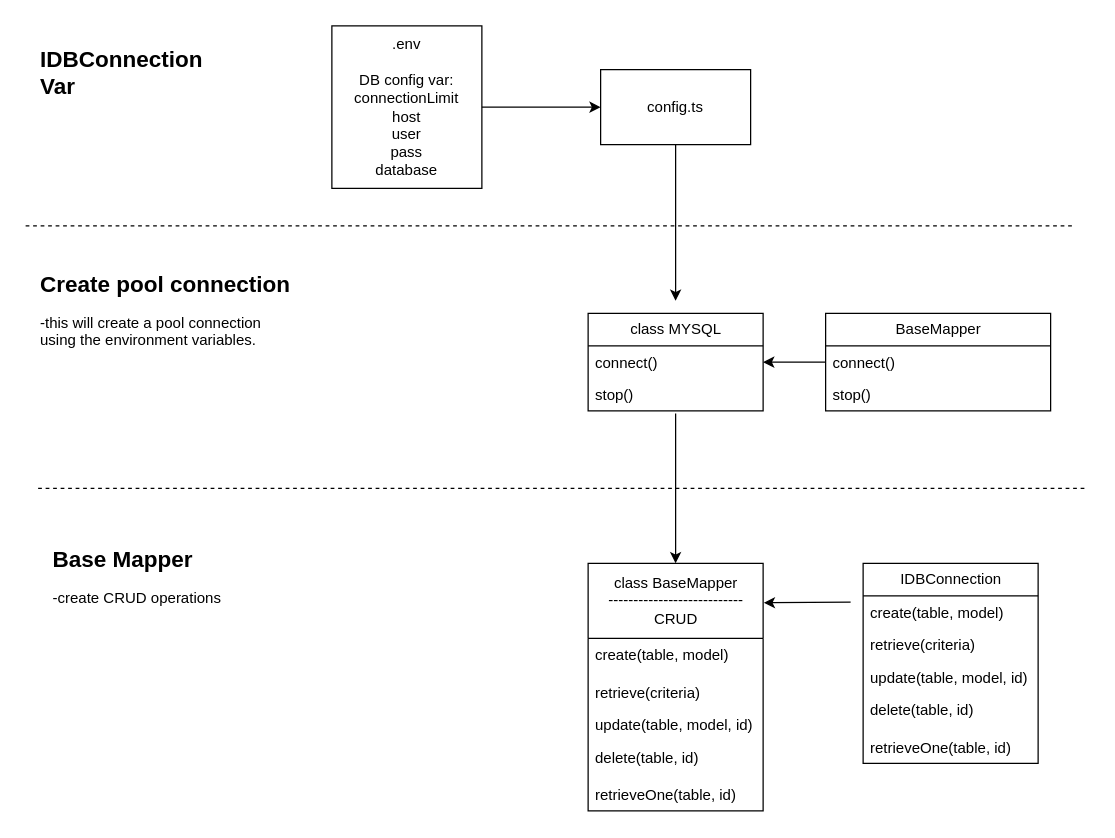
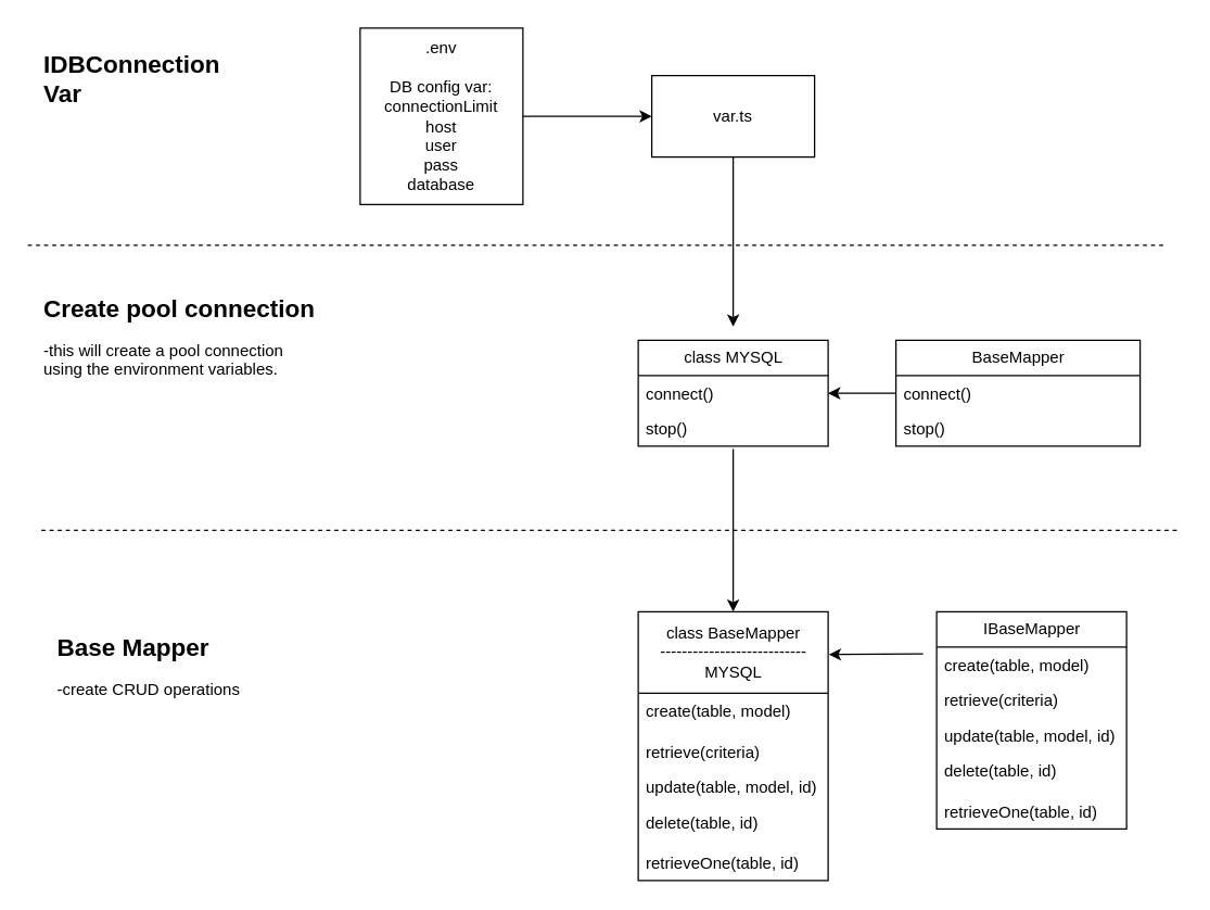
  <mxCell id="0" />
  <mxCell id="1" parent="0" />
  <mxCell id="2" value=".env&lt;div&gt;&lt;br&gt;&lt;/div&gt;&lt;div&gt;DB config var:&lt;/div&gt;&lt;div&gt;connectionLimit&lt;/div&gt;&lt;div&gt;host&lt;/div&gt;&lt;div&gt;user&lt;/div&gt;&lt;div&gt;pass&lt;/div&gt;&lt;div&gt;database&lt;/div&gt;" style="rounded=0;whiteSpace=wrap;html=1;" vertex="1" parent="1"><mxGeometry x="265" y="20" width="120" height="130" as="geometry" /></mxCell>
  <mxCell id="3" value="" style="endArrow=classic;html=1;rounded=0;exitX=1;exitY=0.5;exitDx=0;exitDy=0;entryX=0;entryY=0.5;entryDx=0;entryDy=0;" edge="1" parent="1" source="2"><mxGeometry width="50" height="50" relative="1" as="geometry"><mxPoint x="465" y="350" as="sourcePoint" /><mxPoint x="480" y="85" as="targetPoint" /></mxGeometry></mxCell>
  <mxCell id="4" value="" style="endArrow=classic;html=1;rounded=0;exitX=0.5;exitY=1;exitDx=0;exitDy=0;" edge="1" parent="1"><mxGeometry width="50" height="50" relative="1" as="geometry"><mxPoint x="540" y="115" as="sourcePoint" /><mxPoint x="540" y="240" as="targetPoint" /></mxGeometry></mxCell>
  <mxCell id="5" value="" style="endArrow=classic;html=1;rounded=0;" edge="1" parent="1"><mxGeometry width="50" height="50" relative="1" as="geometry"><mxPoint x="540" y="330" as="sourcePoint" /><mxPoint x="540" y="450" as="targetPoint" /></mxGeometry></mxCell>
  <mxCell id="6" value="" style="endArrow=none;dashed=1;html=1;rounded=0;" edge="1" parent="1"><mxGeometry width="50" height="50" relative="1" as="geometry"><mxPoint y="180" as="sourcePoint" x="20" /><mxPoint x="860" y="180" as="targetPoint" /><Array as="points"><mxPoint x="400" y="180" /></Array></mxGeometry></mxCell>
  <mxCell id="7" value="&lt;h1 style=&quot;margin-top: 0px; font-size: 18px;&quot;&gt;IDBConnection Var&lt;/h1&gt;" style="text;html=1;whiteSpace=wrap;overflow=hidden;rounded=0;" vertex="1" parent="1"><mxGeometry x="30" y="30" width="150" height="90" as="geometry" /></mxCell>
  <mxCell id="8" value="" style="endArrow=none;dashed=1;html=1;rounded=0;" edge="1" parent="1"><mxGeometry width="50" height="50" relative="1" as="geometry"><mxPoint x="30" y="390" as="sourcePoint" /><mxPoint x="870" y="390" as="targetPoint" /><Array as="points" /></mxGeometry></mxCell>
  <mxCell id="9" value="&lt;h1 style=&quot;margin-top: 0px; font-size: 18px;&quot;&gt;Create pool connection&lt;/h1&gt;&lt;div&gt;-this will create a pool connection using the environment variables.&lt;/div&gt;&lt;div&gt;&lt;br&gt;&lt;/div&gt;" style="text;html=1;whiteSpace=wrap;overflow=hidden;rounded=0;" vertex="1" parent="1"><mxGeometry x="30" y="210" width="210" height="90" as="geometry" /></mxCell>
- <mxCell id="10" value="config.ts" style="rounded=0;whiteSpace=wrap;html=1;" vertex="1" parent="1"><mxGeometry x="480" y="55" width="120" height="60" as="geometry" /></mxCell>
+ <mxCell id="10" value="var.ts" style="rounded=0;whiteSpace=wrap;html=1;" vertex="1" parent="1"><mxGeometry x="480" y="55" width="120" height="60" as="geometry" /></mxCell>
  <mxCell id="11" value="class MYSQL" style="swimlane;fontStyle=0;childLayout=stackLayout;horizontal=1;startSize=26;fillColor=none;horizontalStack=0;resizeParent=1;resizeParentMax=0;resizeLast=0;collapsible=1;marginBottom=0;html=1;" vertex="1" parent="1"><mxGeometry x="470" y="250" width="140" height="78" as="geometry" /></mxCell>
  <mxCell id="12" value="connect()" style="text;strokeColor=none;fillColor=none;align=left;verticalAlign=top;spacingLeft=4;spacingRight=4;overflow=hidden;rotatable=0;points=[[0,0.5],[1,0.5]];portConstraint=eastwest;whiteSpace=wrap;html=1;" vertex="1" parent="11"><mxGeometry y="26" width="140" height="26" as="geometry" /></mxCell>
  <mxCell id="13" value="stop()" style="text;strokeColor=none;fillColor=none;align=left;verticalAlign=top;spacingLeft=4;spacingRight=4;overflow=hidden;rotatable=0;points=[[0,0.5],[1,0.5]];portConstraint=eastwest;whiteSpace=wrap;html=1;" vertex="1" parent="11"><mxGeometry y="52" width="140" height="26" as="geometry" /></mxCell>
  <mxCell id="14" value="BaseMapper" style="swimlane;fontStyle=0;childLayout=stackLayout;horizontal=1;startSize=26;fillColor=none;horizontalStack=0;resizeParent=1;resizeParentMax=0;resizeLast=0;collapsible=1;marginBottom=0;html=1;" vertex="1" parent="1"><mxGeometry x="660" y="250" width="180" height="78" as="geometry" /></mxCell>
  <mxCell id="15" value="connect()" style="text;strokeColor=none;fillColor=none;align=left;verticalAlign=top;spacingLeft=4;spacingRight=4;overflow=hidden;rotatable=0;points=[[0,0.5],[1,0.5]];portConstraint=eastwest;whiteSpace=wrap;html=1;" vertex="1" parent="14"><mxGeometry y="26" width="180" height="26" as="geometry" /></mxCell>
  <mxCell id="16" value="stop()" style="text;strokeColor=none;fillColor=none;align=left;verticalAlign=top;spacingLeft=4;spacingRight=4;overflow=hidden;rotatable=0;points=[[0,0.5],[1,0.5]];portConstraint=eastwest;whiteSpace=wrap;html=1;" vertex="1" parent="14"><mxGeometry y="52" width="180" height="26" as="geometry" /></mxCell>
  <mxCell id="17" value="" style="endArrow=classic;html=1;rounded=0;exitX=0;exitY=0.5;exitDx=0;exitDy=0;entryX=1;entryY=0.5;entryDx=0;entryDy=0;" edge="1" parent="1" source="15" target="12"><mxGeometry width="50" height="50" relative="1" as="geometry"><mxPoint x="420" y="360" as="sourcePoint" /><mxPoint x="470" y="310" as="targetPoint" /></mxGeometry></mxCell>
- <mxCell id="18" value="class BaseMapper&lt;div&gt;---------------------------&lt;/div&gt;&lt;div&gt;CRUD&lt;/div&gt;" style="swimlane;fontStyle=0;childLayout=stackLayout;horizontal=1;startSize=60;fillColor=none;horizontalStack=0;resizeParent=1;resizeParentMax=0;resizeLast=0;collapsible=1;marginBottom=0;html=1;" vertex="1" parent="1"><mxGeometry x="470" y="450" width="140" height="198" as="geometry" /></mxCell>
+ <mxCell id="18" value="class BaseMapper&lt;div&gt;---------------------------&lt;/div&gt;&lt;div&gt;MYSQL&lt;/div&gt;" style="swimlane;fontStyle=0;childLayout=stackLayout;horizontal=1;startSize=60;fillColor=none;horizontalStack=0;resizeParent=1;resizeParentMax=0;resizeLast=0;collapsible=1;marginBottom=0;html=1;" vertex="1" parent="1"><mxGeometry x="470" y="450" width="140" height="198" as="geometry" /></mxCell>
  <mxCell id="19" value="create(table, model)" style="text;strokeColor=none;fillColor=none;align=left;verticalAlign=top;spacingLeft=4;spacingRight=4;overflow=hidden;rotatable=0;points=[[0,0.5],[1,0.5]];portConstraint=eastwest;whiteSpace=wrap;html=1;" vertex="1" parent="18"><mxGeometry y="60" width="140" height="30" as="geometry" /></mxCell>
  <mxCell id="20" value="retrieve(criteria)" style="text;strokeColor=none;fillColor=none;align=left;verticalAlign=top;spacingLeft=4;spacingRight=4;overflow=hidden;rotatable=0;points=[[0,0.5],[1,0.5]];portConstraint=eastwest;whiteSpace=wrap;html=1;" vertex="1" parent="18"><mxGeometry y="90" width="140" height="26" as="geometry" /></mxCell>
  <mxCell id="21" value="update(table, model, id)" style="text;strokeColor=none;fillColor=none;align=left;verticalAlign=top;spacingLeft=4;spacingRight=4;overflow=hidden;rotatable=0;points=[[0,0.5],[1,0.5]];portConstraint=eastwest;whiteSpace=wrap;html=1;" vertex="1" parent="18"><mxGeometry y="116" width="140" height="26" as="geometry" /></mxCell>
  <mxCell id="22" value="&lt;div&gt;delete(table, id)&lt;/div&gt;" style="text;strokeColor=none;fillColor=none;align=left;verticalAlign=top;spacingLeft=4;spacingRight=4;overflow=hidden;rotatable=0;points=[[0,0.5],[1,0.5]];portConstraint=eastwest;whiteSpace=wrap;html=1;" vertex="1" parent="18"><mxGeometry y="142" width="140" height="30" as="geometry" /></mxCell>
  <mxCell id="23" value="retrieveOne(table, id)" style="text;strokeColor=none;fillColor=none;align=left;verticalAlign=top;spacingLeft=4;spacingRight=4;overflow=hidden;rotatable=0;points=[[0,0.5],[1,0.5]];portConstraint=eastwest;whiteSpace=wrap;html=1;" vertex="1" parent="18"><mxGeometry y="172" width="140" height="26" as="geometry" /></mxCell>
  <mxCell id="24" value="" style="endArrow=classic;html=1;rounded=0;entryX=1.004;entryY=0.159;entryDx=0;entryDy=0;entryPerimeter=0;" edge="1" parent="1" target="18"><mxGeometry width="50" height="50" relative="1" as="geometry"><mxPoint x="680" y="481" as="sourcePoint" /><mxPoint x="620" y="299" as="targetPoint" /><Array as="points" /></mxGeometry></mxCell>
- <mxCell id="25" value="&lt;h1 style=&quot;margin-top: 0px; font-size: 18px;&quot;&gt;Base Mapper&amp;nbsp;&lt;/h1&gt;&lt;div&gt;-create CRUD operations&lt;/div&gt;" style="text;html=1;whiteSpace=wrap;overflow=hidden;rounded=0;" vertex="1" parent="1"><mxGeometry x="40" y="430" width="210" height="90" as="geometry" /></mxCell>
- <mxCell id="26" value="IDBConnection" style="swimlane;fontStyle=0;childLayout=stackLayout;horizontal=1;startSize=26;fillColor=none;horizontalStack=0;resizeParent=1;resizeParentMax=0;resizeLast=0;collapsible=1;marginBottom=0;html=1;" vertex="1" parent="1"><mxGeometry x="690" y="450" width="140" height="160" as="geometry" /></mxCell>
+ <mxCell id="25" value="&lt;h1 style=&quot;margin-top: 0px; font-size: 18px;&quot;&gt;Base Mapper&amp;nbsp;&lt;/h1&gt;&lt;div&gt;-create CRUD operations&lt;/div&gt;" style="text;html=1;whiteSpace=wrap;overflow=hidden;rounded=0;" vertex="1" parent="1"><mxGeometry x="40" y="460" width="210" height="90" as="geometry" /></mxCell>
+ <mxCell id="26" value="IBaseMapper" style="swimlane;fontStyle=0;childLayout=stackLayout;horizontal=1;startSize=26;fillColor=none;horizontalStack=0;resizeParent=1;resizeParentMax=0;resizeLast=0;collapsible=1;marginBottom=0;html=1;" vertex="1" parent="1"><mxGeometry x="690" y="450" width="140" height="160" as="geometry" /></mxCell>
  <mxCell id="27" value="create(table, model)" style="text;strokeColor=none;fillColor=none;align=left;verticalAlign=top;spacingLeft=4;spacingRight=4;overflow=hidden;rotatable=0;points=[[0,0.5],[1,0.5]];portConstraint=eastwest;whiteSpace=wrap;html=1;" vertex="1" parent="26"><mxGeometry y="26" width="140" height="26" as="geometry" /></mxCell>
  <mxCell id="28" value="retrieve(criteria)" style="text;strokeColor=none;fillColor=none;align=left;verticalAlign=top;spacingLeft=4;spacingRight=4;overflow=hidden;rotatable=0;points=[[0,0.5],[1,0.5]];portConstraint=eastwest;whiteSpace=wrap;html=1;" vertex="1" parent="26"><mxGeometry y="52" width="140" height="26" as="geometry" /></mxCell>
  <mxCell id="29" value="update(table, model, id)" style="text;strokeColor=none;fillColor=none;align=left;verticalAlign=top;spacingLeft=4;spacingRight=4;overflow=hidden;rotatable=0;points=[[0,0.5],[1,0.5]];portConstraint=eastwest;whiteSpace=wrap;html=1;" vertex="1" parent="26"><mxGeometry y="78" width="140" height="26" as="geometry" /></mxCell>
  <mxCell id="30" value="&lt;div&gt;delete(table, id)&lt;/div&gt;" style="text;strokeColor=none;fillColor=none;align=left;verticalAlign=top;spacingLeft=4;spacingRight=4;overflow=hidden;rotatable=0;points=[[0,0.5],[1,0.5]];portConstraint=eastwest;whiteSpace=wrap;html=1;" vertex="1" parent="26"><mxGeometry y="104" width="140" height="30" as="geometry" /></mxCell>
  <mxCell id="31" value="retrieveOne(table, id)" style="text;strokeColor=none;fillColor=none;align=left;verticalAlign=top;spacingLeft=4;spacingRight=4;overflow=hidden;rotatable=0;points=[[0,0.5],[1,0.5]];portConstraint=eastwest;whiteSpace=wrap;html=1;" vertex="1" parent="26"><mxGeometry y="134" width="140" height="26" as="geometry" /></mxCell>
